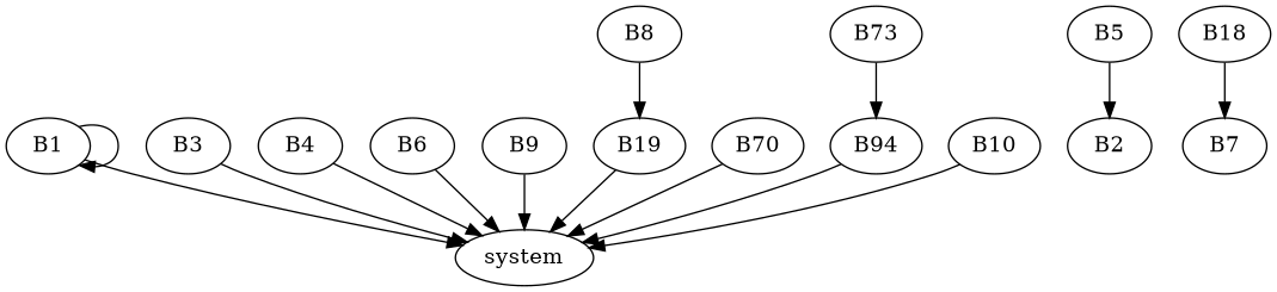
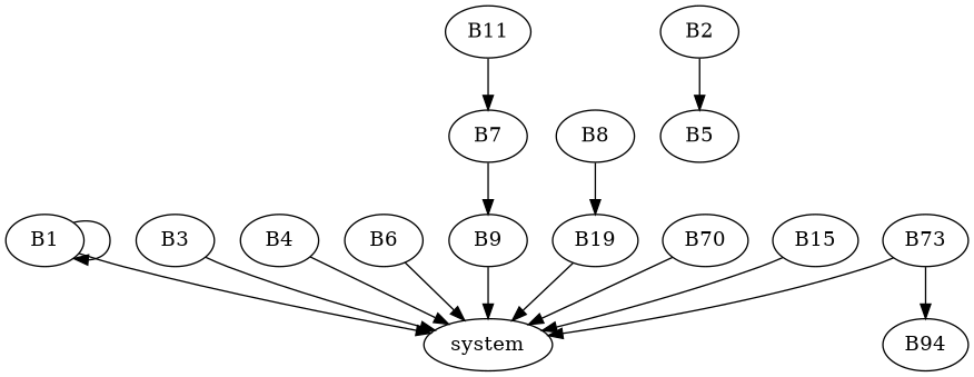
  digraph {
    B1
    system
    B2
    B5
    B3
    B4
    B6
    B7
    B9
    n10 [label=B19]
    B8
    n12 [label=B70]
-   B11 [label=B18]
+   B11
    n14 [label=B73]
    n15 [label=B94]
-   B15 [label=B10]
+   B15
    B1 -> B1
    B1 -> system
-   B5 -> B2
+   B2 -> B5
    B3 -> system
    B4 -> system
    B6 -> system
+   B7 -> B9
    B9 -> system
    n10 -> system
    B8 -> n10
    n12 -> system
    B11 -> B7
    n14 -> n15
-   n15 -> system
+   n14 -> system
    B15 -> system
  }
